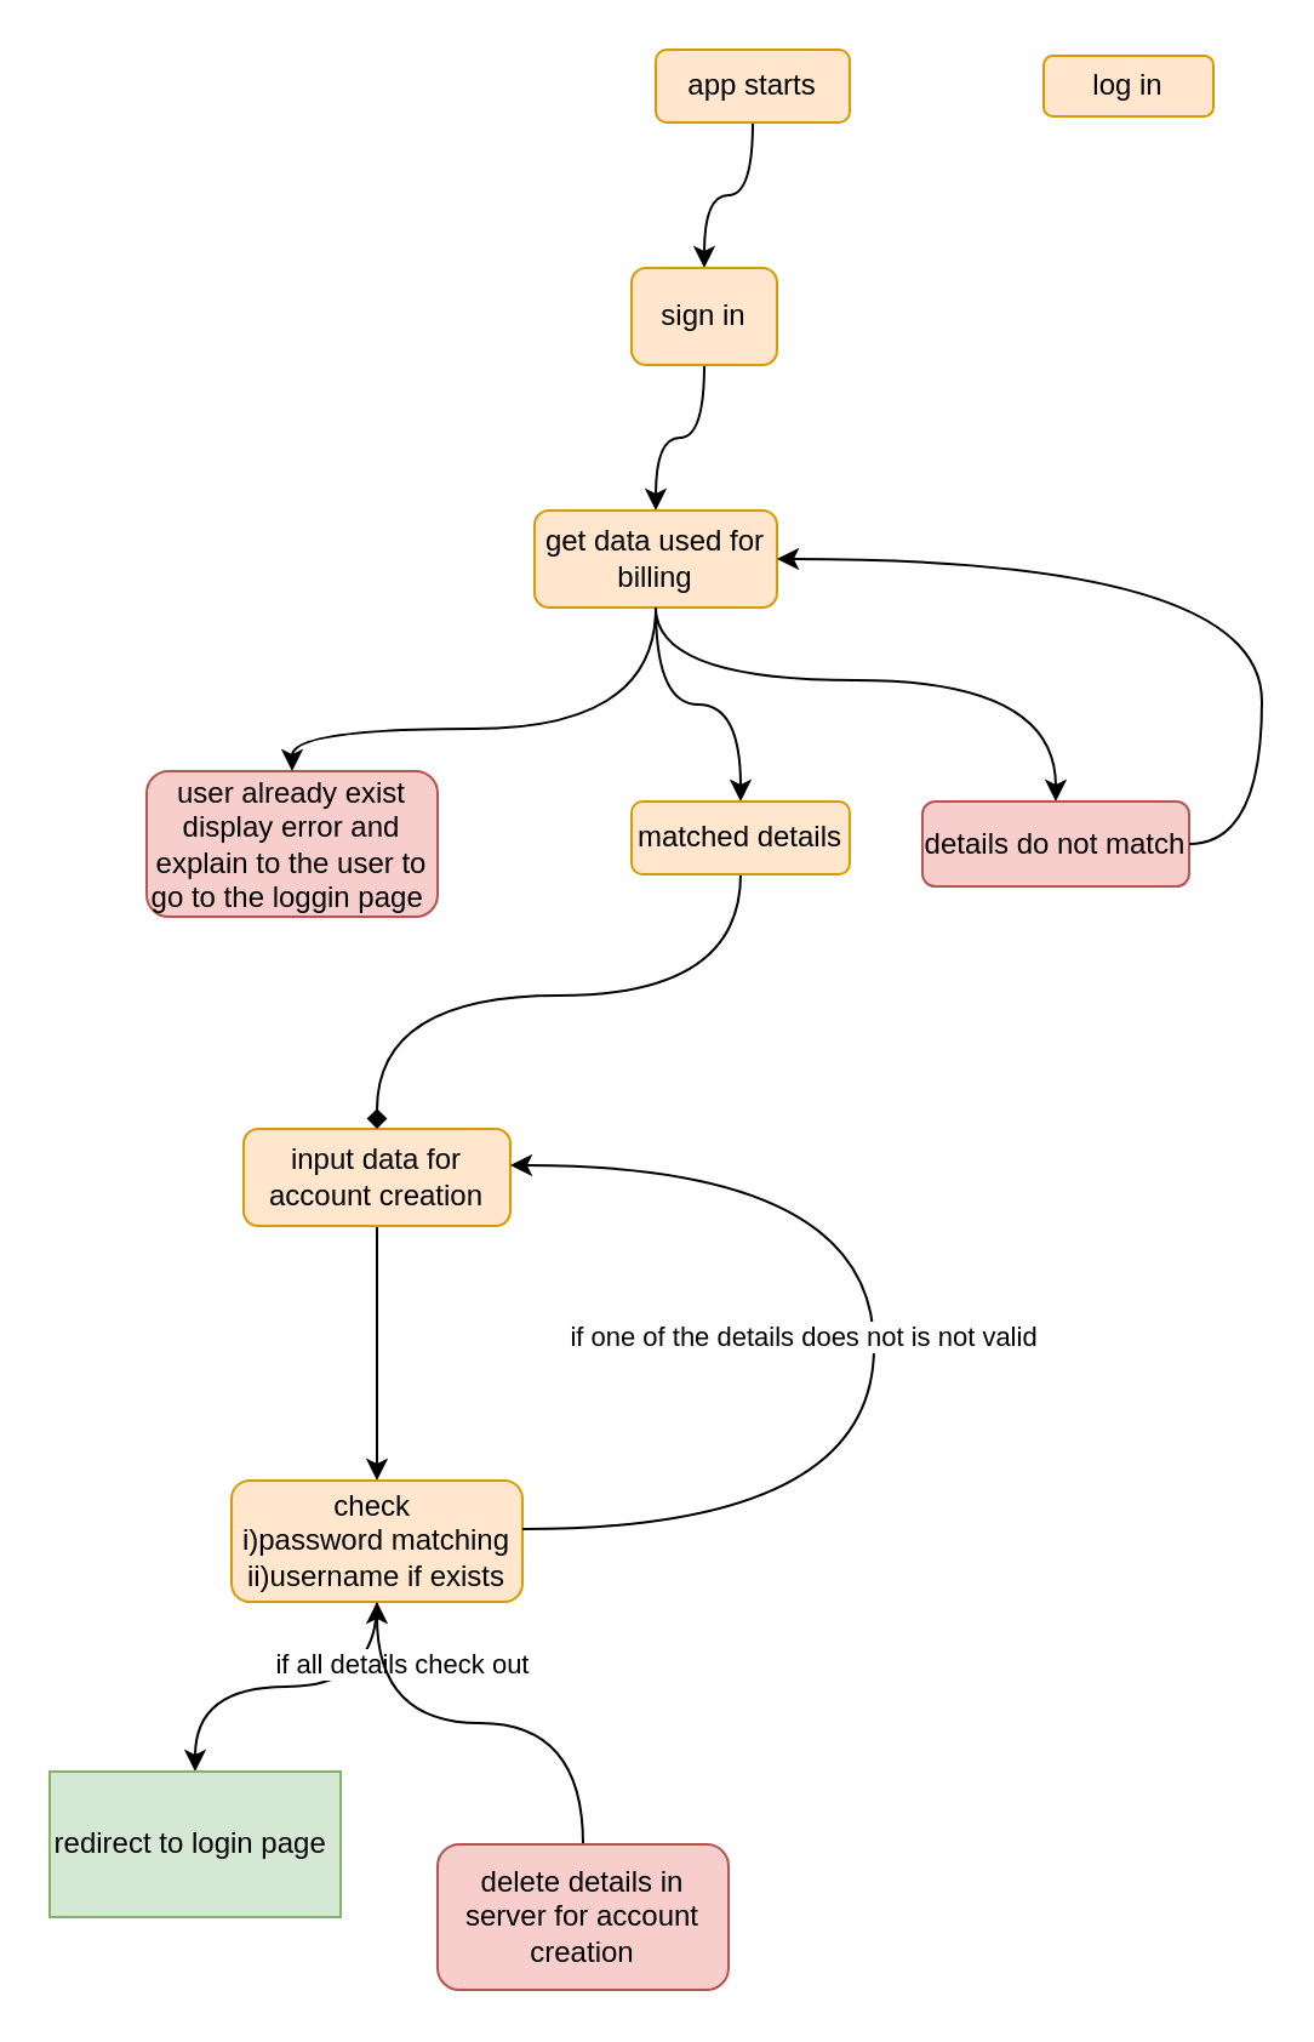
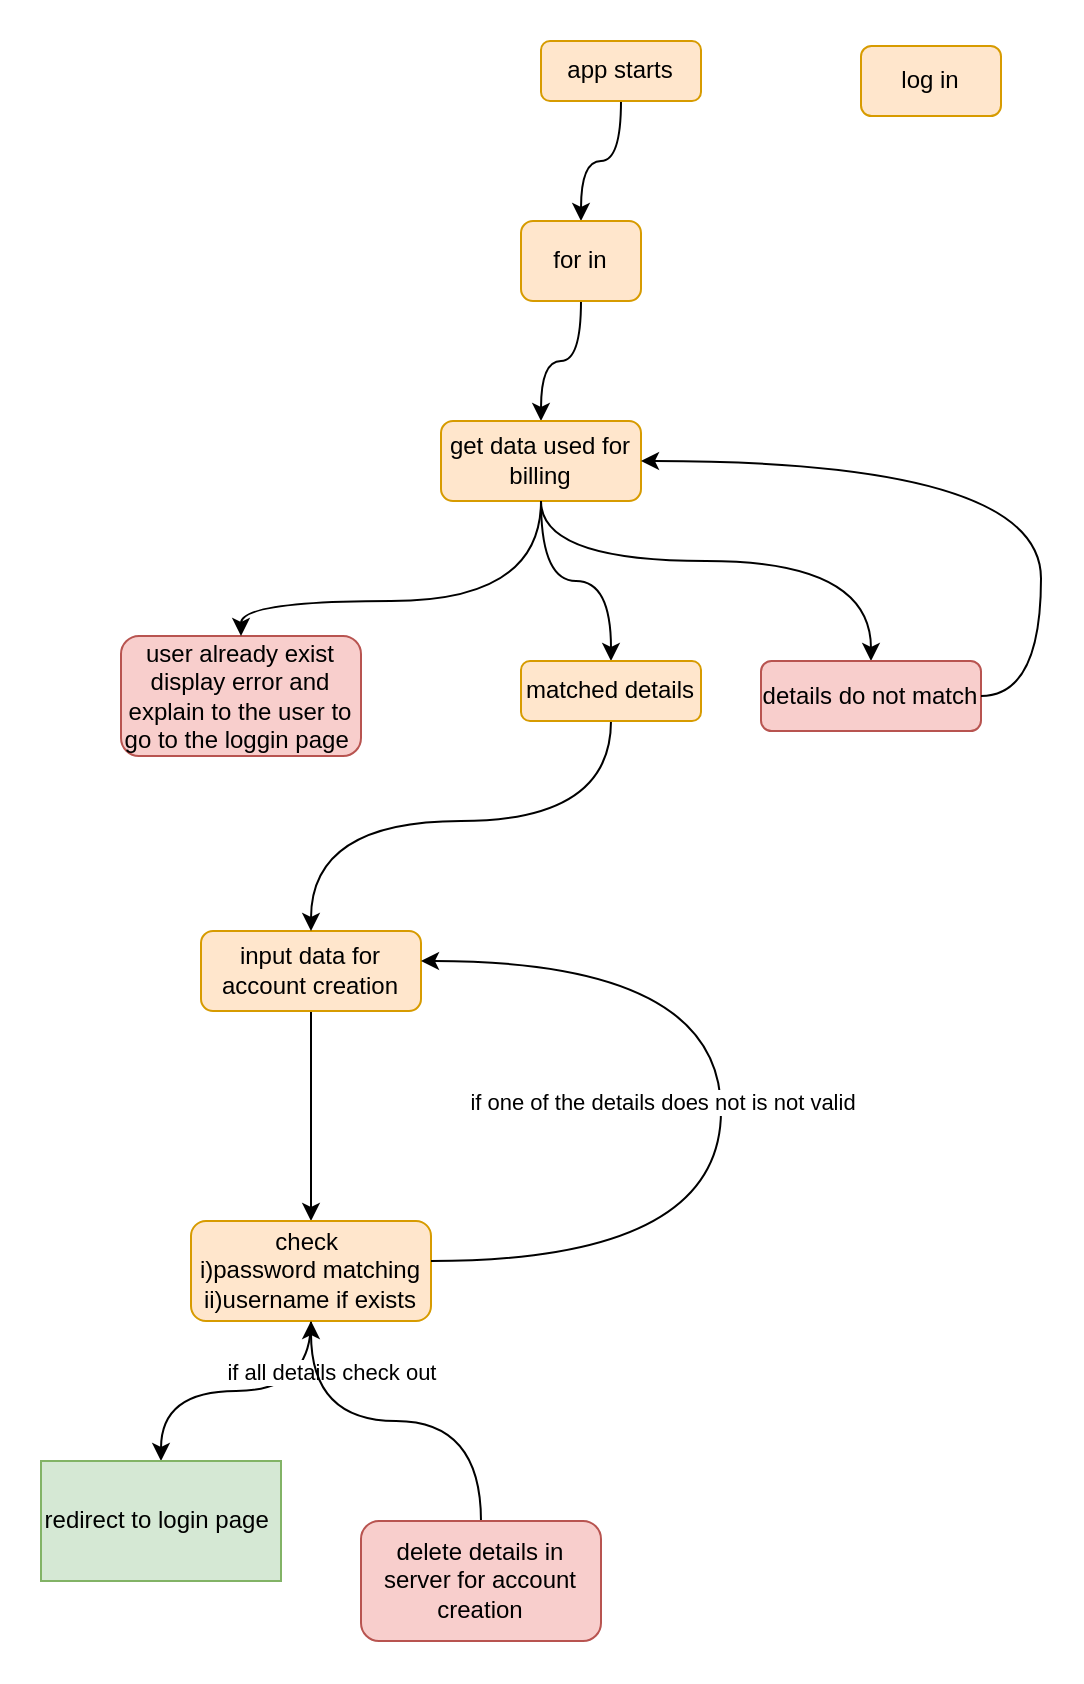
  <mxCell id="0" />
  <mxCell id="1" parent="0" />
  <mxCell id="2" value="" style="edgeStyle=orthogonalEdgeStyle;curved=1;rounded=0;orthogonalLoop=1;jettySize=auto;html=1;" parent="1" source="9" target="14" edge="1"><mxGeometry relative="1" as="geometry"><Array as="points"><mxPoint x="270" y="280" /><mxPoint x="435" y="280" /></Array></mxGeometry></mxCell>
  <mxCell id="3" value="" style="edgeStyle=orthogonalEdgeStyle;rounded=0;orthogonalLoop=1;jettySize=auto;html=1;curved=1;" parent="1" source="4" target="7" edge="1"><mxGeometry relative="1" as="geometry" /></mxCell>
  <mxCell id="4" value="app starts" style="rounded=1;whiteSpace=wrap;html=1;fillColor=#ffe6cc;strokeColor=#d79b00;" parent="1" vertex="1"><mxGeometry x="270" width="80" height="30" as="geometry" y="20" /></mxCell>
- <mxCell id="5" value="log in" style="rounded=1;whiteSpace=wrap;html=1;fillColor=#ffe6cc;strokeColor=#d79b00;" parent="1" vertex="1"><mxGeometry x="430" y="22.5" width="70" height="25" as="geometry" /></mxCell>
+ <mxCell id="5" value="log in" style="rounded=1;whiteSpace=wrap;html=1;fillColor=#ffe6cc;strokeColor=#d79b00;" parent="1" vertex="1"><mxGeometry x="430" y="22.5" width="70" height="35" as="geometry" /></mxCell>
  <mxCell id="6" value="" style="edgeStyle=orthogonalEdgeStyle;rounded=0;orthogonalLoop=1;jettySize=auto;html=1;curved=1;" parent="1" source="7" target="9" edge="1"><mxGeometry relative="1" as="geometry" /></mxCell>
- <mxCell id="7" value="sign in" style="rounded=1;whiteSpace=wrap;html=1;fillColor=#ffe6cc;strokeColor=#d79b00;" parent="1" vertex="1"><mxGeometry x="260" y="110" width="60" height="40" as="geometry" /></mxCell>
+ <mxCell id="7" value="for in" style="rounded=1;whiteSpace=wrap;html=1;fillColor=#ffe6cc;strokeColor=#d79b00;" parent="1" vertex="1"><mxGeometry x="260" y="110" width="60" height="40" as="geometry" /></mxCell>
  <mxCell id="8" value="" style="edgeStyle=orthogonalEdgeStyle;curved=1;rounded=0;orthogonalLoop=1;jettySize=auto;html=1;" parent="1" source="9" target="13" edge="1"><mxGeometry relative="1" as="geometry" /></mxCell>
  <mxCell id="9" value="get data used for billing" style="rounded=1;whiteSpace=wrap;html=1;fillColor=#ffe6cc;strokeColor=#d79b00;" parent="1" vertex="1"><mxGeometry x="220" y="210" width="100" height="40" as="geometry" /></mxCell>
  <mxCell id="10" value="" style="edgeStyle=orthogonalEdgeStyle;curved=1;rounded=0;orthogonalLoop=1;jettySize=auto;html=1;" parent="1" source="11" target="18" edge="1"><mxGeometry relative="1" as="geometry" /></mxCell>
  <mxCell id="11" value="input data for account creation" style="rounded=1;whiteSpace=wrap;html=1;fillColor=#ffe6cc;strokeColor=#d79b00;" parent="1" vertex="1"><mxGeometry x="100" y="465" width="110" height="40" as="geometry" /></mxCell>
- <mxCell id="12" value="" style="edgeStyle=orthogonalEdgeStyle;curved=1;rounded=0;orthogonalLoop=1;jettySize=auto;html=1;endArrow=diamond;" parent="1" source="13" target="11" edge="1"><mxGeometry relative="1" as="geometry"><Array as="points"><mxPoint x="305" y="410" /><mxPoint x="155" y="410" /></Array></mxGeometry></mxCell>
+ <mxCell id="12" value="" style="edgeStyle=orthogonalEdgeStyle;curved=1;rounded=0;orthogonalLoop=1;jettySize=auto;html=1;" parent="1" source="13" target="11" edge="1"><mxGeometry relative="1" as="geometry"><Array as="points"><mxPoint x="305" y="410" /><mxPoint x="155" y="410" /></Array></mxGeometry></mxCell>
  <mxCell id="13" value="matched details" style="rounded=1;whiteSpace=wrap;html=1;fillColor=#ffe6cc;strokeColor=#d79b00;" parent="1" vertex="1"><mxGeometry x="260" y="330" width="90" height="30" as="geometry" /></mxCell>
  <mxCell id="14" value="details do not match" style="rounded=1;whiteSpace=wrap;html=1;fillColor=#f8cecc;strokeColor=#b85450;shadow=0;" parent="1" vertex="1"><mxGeometry x="380" y="330" width="110" height="35" as="geometry" /></mxCell>
  <mxCell id="15" value="" style="curved=1;endArrow=classic;html=1;rounded=0;edgeStyle=orthogonalEdgeStyle;exitX=1;exitY=0.5;exitDx=0;exitDy=0;entryX=1;entryY=0.5;entryDx=0;entryDy=0;" parent="1" source="14" target="9" edge="1"><mxGeometry width="50" height="50" relative="1" as="geometry"><mxPoint x="440" y="330" as="sourcePoint" /><mxPoint x="390" y="260" as="targetPoint" /><Array as="points"><mxPoint x="520" y="348" /><mxPoint x="520" y="230" /></Array></mxGeometry></mxCell>
  <mxCell id="16" value="" style="edgeStyle=orthogonalEdgeStyle;curved=1;rounded=0;orthogonalLoop=1;jettySize=auto;html=1;" parent="1" source="18" target="23" edge="1"><mxGeometry relative="1" as="geometry" /></mxCell>
  <mxCell id="17" value="if all details check out&amp;nbsp;&lt;br&gt;" style="edgeLabel;html=1;align=center;verticalAlign=middle;resizable=0;points=[];" parent="16" vertex="1" connectable="0"><mxGeometry x="-0.273" y="-2" relative="1" as="geometry"><mxPoint x="29" y="-8" as="offset" /></mxGeometry></mxCell>
  <mxCell id="18" value="check&amp;nbsp;&lt;br&gt;i)password matching&lt;br&gt;ii)username if exists" style="rounded=1;whiteSpace=wrap;html=1;shadow=0;fillColor=#ffe6cc;strokeColor=#d79b00;" parent="1" vertex="1"><mxGeometry x="95" y="610" width="120" height="50" as="geometry" /></mxCell>
  <mxCell id="19" value="" style="curved=1;endArrow=classic;html=1;rounded=0;edgeStyle=orthogonalEdgeStyle;entryX=1;entryY=0.5;entryDx=0;entryDy=0;exitX=1;exitY=0.5;exitDx=0;exitDy=0;" parent="1" edge="1"><mxGeometry width="50" height="50" relative="1" as="geometry"><mxPoint x="215" y="630" as="sourcePoint" /><mxPoint x="210" y="480" as="targetPoint" /><Array as="points"><mxPoint x="360" y="630" /><mxPoint x="360" y="480" /></Array></mxGeometry></mxCell>
  <mxCell id="20" value="if one of the details does not is not valid" style="edgeLabel;html=1;align=center;verticalAlign=middle;resizable=0;points=[];" parent="19" vertex="1" connectable="0"><mxGeometry x="-0.358" y="17" relative="1" as="geometry"><mxPoint x="-28" y="-63" as="offset" /></mxGeometry></mxCell>
  <mxCell id="21" value="user already exist&lt;br&gt;display error and explain to the user to go to the loggin page&amp;nbsp;" style="rounded=1;whiteSpace=wrap;html=1;shadow=0;fillColor=#f8cecc;strokeColor=#b85450;" parent="1" vertex="1"><mxGeometry x="60" y="317.5" width="120" height="60" as="geometry" /></mxCell>
  <mxCell id="22" value="" style="curved=1;endArrow=classic;html=1;rounded=0;edgeStyle=orthogonalEdgeStyle;entryX=0.5;entryY=0;entryDx=0;entryDy=0;exitX=0.5;exitY=1;exitDx=0;exitDy=0;" parent="1" source="9" target="21" edge="1"><mxGeometry width="50" height="50" relative="1" as="geometry"><mxPoint x="270" y="300" as="sourcePoint" /><mxPoint x="270" y="195" as="targetPoint" /><Array as="points"><mxPoint x="270" y="300" /><mxPoint x="120" y="300" /></Array></mxGeometry></mxCell>
  <mxCell id="23" value="redirect to login page&amp;nbsp;" style="rounded=0;whiteSpace=wrap;html=1;shadow=0;fillColor=#d5e8d4;strokeColor=#82b366;" parent="1" vertex="1"><mxGeometry x="20" y="730" width="120" height="60" as="geometry" /></mxCell>
  <mxCell id="24" value="" style="edgeStyle=orthogonalEdgeStyle;curved=1;rounded=0;orthogonalLoop=1;jettySize=auto;html=1;" parent="1" source="25" target="18" edge="1"><mxGeometry relative="1" as="geometry" /></mxCell>
  <mxCell id="25" value="delete details in server for account creation" style="rounded=1;whiteSpace=wrap;html=1;shadow=0;fillColor=#f8cecc;strokeColor=#b85450;" parent="1" vertex="1"><mxGeometry x="180" y="760" width="120" height="60" as="geometry" /></mxCell>
